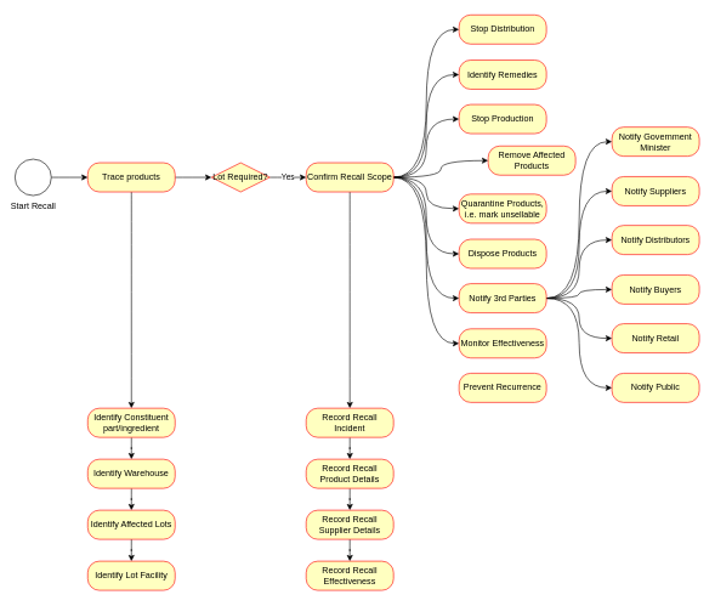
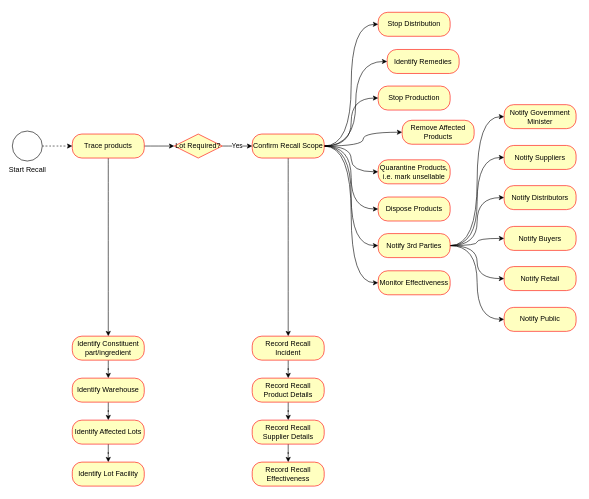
  <mxCell id="0" />
  <mxCell id="1" parent="0" />
  <mxCell id="2" value="Notify Government Minister" style="rounded=1;whiteSpace=wrap;html=1;arcSize=40;fontColor=#000000;fillColor=#ffffc0;strokeColor=#ff0000;" vertex="1" parent="1"><mxGeometry x="840" y="174" width="120" height="40" as="geometry" /></mxCell>
  <mxCell id="3" value="Notify Suppliers" style="rounded=1;whiteSpace=wrap;html=1;arcSize=40;fontColor=#000000;fillColor=#ffffc0;strokeColor=#ff0000;" vertex="1" parent="1"><mxGeometry x="840" y="242" width="120" height="40" as="geometry" /></mxCell>
  <mxCell id="4" value="Notify Distributors" style="rounded=1;whiteSpace=wrap;html=1;arcSize=40;fontColor=#000000;fillColor=#ffffc0;strokeColor=#ff0000;" vertex="1" parent="1"><mxGeometry x="840" y="309" width="120" height="40" as="geometry" /></mxCell>
  <mxCell id="5" value="Notify Buyers" style="rounded=1;whiteSpace=wrap;html=1;arcSize=40;fontColor=#000000;fillColor=#ffffc0;strokeColor=#ff0000;" vertex="1" parent="1"><mxGeometry x="840" y="377" width="120" height="40" as="geometry" /></mxCell>
  <mxCell id="6" value="&lt;div&gt;Notify Retail&lt;/div&gt;" style="rounded=1;whiteSpace=wrap;html=1;arcSize=40;fontColor=#000000;fillColor=#ffffc0;strokeColor=#ff0000;" vertex="1" parent="1"><mxGeometry x="840" y="444" width="120" height="40" as="geometry" /></mxCell>
  <mxCell id="7" style="edgeStyle=orthogonalEdgeStyle;rounded=0;orthogonalLoop=1;jettySize=auto;html=1;entryX=0;entryY=0.5;entryDx=0;entryDy=0;curved=1;" edge="1" parent="1" source="13" target="37"><mxGeometry relative="1" as="geometry" /></mxCell>
  <mxCell id="8" style="edgeStyle=orthogonalEdgeStyle;curved=1;rounded=0;orthogonalLoop=1;jettySize=auto;html=1;entryX=0;entryY=0.5;entryDx=0;entryDy=0;" edge="1" parent="1" source="13" target="6"><mxGeometry relative="1" as="geometry" /></mxCell>
  <mxCell id="9" style="edgeStyle=orthogonalEdgeStyle;curved=1;rounded=0;orthogonalLoop=1;jettySize=auto;html=1;entryX=0;entryY=0.5;entryDx=0;entryDy=0;" edge="1" parent="1" source="13" target="5"><mxGeometry relative="1" as="geometry" /></mxCell>
  <mxCell id="10" style="edgeStyle=orthogonalEdgeStyle;curved=1;rounded=0;orthogonalLoop=1;jettySize=auto;html=1;entryX=0;entryY=0.5;entryDx=0;entryDy=0;" edge="1" parent="1" source="13" target="4"><mxGeometry relative="1" as="geometry" /></mxCell>
  <mxCell id="11" style="edgeStyle=orthogonalEdgeStyle;curved=1;rounded=0;orthogonalLoop=1;jettySize=auto;html=1;entryX=0;entryY=0.5;entryDx=0;entryDy=0;" edge="1" parent="1" source="13" target="3"><mxGeometry relative="1" as="geometry" /></mxCell>
  <mxCell id="12" style="edgeStyle=orthogonalEdgeStyle;curved=1;rounded=0;orthogonalLoop=1;jettySize=auto;html=1;entryX=0;entryY=0.5;entryDx=0;entryDy=0;" edge="1" parent="1" source="13" target="2"><mxGeometry relative="1" as="geometry" /></mxCell>
  <mxCell id="13" value="Notify 3rd Parties" style="rounded=1;whiteSpace=wrap;html=1;arcSize=40;fontColor=#000000;fillColor=#ffffc0;strokeColor=#ff0000;" vertex="1" parent="1"><mxGeometry x="630" y="389" width="120" height="40" as="geometry" /></mxCell>
  <mxCell id="14" value="Stop Production" style="rounded=1;whiteSpace=wrap;html=1;arcSize=40;fontColor=#000000;fillColor=#ffffc0;strokeColor=#ff0000;" vertex="1" parent="1"><mxGeometry x="630" y="143" width="120" height="40" as="geometry" /></mxCell>
  <mxCell id="15" value="Dispose Products" style="rounded=1;whiteSpace=wrap;html=1;arcSize=40;fontColor=#000000;fillColor=#ffffc0;strokeColor=#ff0000;" vertex="1" parent="1"><mxGeometry x="630" y="328" width="120" height="40" as="geometry" /></mxCell>
- <mxCell id="16" value="Identify Remedies" style="rounded=1;whiteSpace=wrap;html=1;arcSize=40;fontColor=#000000;fillColor=#ffffc0;strokeColor=#ff0000;" vertex="1" parent="1"><mxGeometry x="630" y="82" width="120" height="40" as="geometry" /></mxCell>
+ <mxCell id="16" value="Identify Remedies" style="rounded=1;whiteSpace=wrap;html=1;arcSize=40;fontColor=#000000;fillColor=#ffffc0;strokeColor=#ff0000;" vertex="1" parent="1"><mxGeometry x="645" y="82" width="120" height="40" as="geometry" /></mxCell>
  <mxCell id="17" value="Stop Distribution" style="rounded=1;whiteSpace=wrap;html=1;arcSize=40;fontColor=#000000;fillColor=#ffffc0;strokeColor=#ff0000;" vertex="1" parent="1"><mxGeometry x="630" y="20" width="120" height="40" as="geometry" /></mxCell>
  <mxCell id="18" style="edgeStyle=orthogonalEdgeStyle;curved=1;rounded=0;orthogonalLoop=1;jettySize=auto;html=1;entryX=0;entryY=0.5;entryDx=0;entryDy=0;" edge="1" parent="1" source="27" target="17"><mxGeometry relative="1" as="geometry" /></mxCell>
  <mxCell id="19" style="edgeStyle=orthogonalEdgeStyle;curved=1;rounded=0;orthogonalLoop=1;jettySize=auto;html=1;entryX=0;entryY=0.5;entryDx=0;entryDy=0;" edge="1" parent="1" source="27" target="16"><mxGeometry relative="1" as="geometry" /></mxCell>
  <mxCell id="20" style="edgeStyle=orthogonalEdgeStyle;curved=1;rounded=0;orthogonalLoop=1;jettySize=auto;html=1;entryX=0;entryY=0.5;entryDx=0;entryDy=0;" edge="1" parent="1" source="27" target="15"><mxGeometry relative="1" as="geometry" /></mxCell>
  <mxCell id="21" style="edgeStyle=orthogonalEdgeStyle;curved=1;rounded=0;orthogonalLoop=1;jettySize=auto;html=1;entryX=0;entryY=0.5;entryDx=0;entryDy=0;" edge="1" parent="1" source="27" target="14"><mxGeometry relative="1" as="geometry" /></mxCell>
  <mxCell id="22" style="edgeStyle=orthogonalEdgeStyle;curved=1;rounded=0;orthogonalLoop=1;jettySize=auto;html=1;entryX=0;entryY=0.5;entryDx=0;entryDy=0;" edge="1" parent="1" source="27" target="13"><mxGeometry relative="1" as="geometry" /></mxCell>
  <mxCell id="23" style="edgeStyle=orthogonalEdgeStyle;curved=1;rounded=0;orthogonalLoop=1;jettySize=auto;html=1;entryX=0;entryY=0.5;entryDx=0;entryDy=0;" edge="1" parent="1" source="27" target="35"><mxGeometry relative="1" as="geometry" /></mxCell>
  <mxCell id="24" style="edgeStyle=orthogonalEdgeStyle;curved=1;rounded=0;orthogonalLoop=1;jettySize=auto;html=1;entryX=0.5;entryY=0;entryDx=0;entryDy=0;" edge="1" parent="1" source="27" target="46"><mxGeometry relative="1" as="geometry" /></mxCell>
  <mxCell id="25" style="edgeStyle=orthogonalEdgeStyle;curved=1;rounded=0;orthogonalLoop=1;jettySize=auto;html=1;entryX=0;entryY=0.5;entryDx=0;entryDy=0;" edge="1" parent="1" source="27" target="52"><mxGeometry relative="1" as="geometry" /></mxCell>
  <mxCell id="26" style="edgeStyle=orthogonalEdgeStyle;curved=1;rounded=0;orthogonalLoop=1;jettySize=auto;html=1;entryX=0;entryY=0.5;entryDx=0;entryDy=0;" edge="1" parent="1" source="27" target="53"><mxGeometry relative="1" as="geometry" /></mxCell>
  <mxCell id="27" value="Confirm Recall Scope" style="rounded=1;whiteSpace=wrap;html=1;arcSize=40;fontColor=#000000;fillColor=#ffffc0;strokeColor=#ff0000;" vertex="1" parent="1"><mxGeometry x="420" y="223" width="120" height="40" as="geometry" /></mxCell>
  <mxCell id="28" style="edgeStyle=orthogonalEdgeStyle;curved=1;rounded=0;orthogonalLoop=1;jettySize=auto;html=1;" edge="1" parent="1" source="30" target="34"><mxGeometry relative="1" as="geometry" /></mxCell>
  <mxCell id="29" style="edgeStyle=orthogonalEdgeStyle;curved=1;rounded=0;orthogonalLoop=1;jettySize=auto;html=1;" edge="1" parent="1" source="30" target="39"><mxGeometry relative="1" as="geometry" /></mxCell>
  <mxCell id="30" value="Trace products" style="rounded=1;whiteSpace=wrap;html=1;arcSize=40;fontColor=#000000;fillColor=#ffffc0;strokeColor=#ff0000;" vertex="1" parent="1"><mxGeometry x="120" y="223" width="120" height="40" as="geometry" /></mxCell>
- <mxCell id="31" style="edgeStyle=orthogonalEdgeStyle;curved=1;rounded=0;orthogonalLoop=1;jettySize=auto;html=1;entryX=0;entryY=0.5;entryDx=0;entryDy=0;" edge="1" parent="1" source="32" target="30"><mxGeometry relative="1" as="geometry" /></mxCell>
+ <mxCell id="31" style="edgeStyle=orthogonalEdgeStyle;curved=1;rounded=0;orthogonalLoop=1;jettySize=auto;html=1;entryX=0;entryY=0.5;entryDx=0;entryDy=0;dashed=1;" edge="1" parent="1" source="32" target="30"><mxGeometry relative="1" as="geometry" /></mxCell>
  <mxCell id="32" value="Start Recall" style="shape=mxgraph.bpmn.shape;html=1;verticalLabelPosition=bottom;labelBackgroundColor=#ffffff;verticalAlign=top;align=center;perimeter=ellipsePerimeter;outlineConnect=0;outline=standard;symbol=general;" vertex="1" parent="1"><mxGeometry x="20" y="218" width="50" height="50" as="geometry" /></mxCell>
  <mxCell id="33" value="Yes" style="edgeStyle=orthogonalEdgeStyle;curved=1;rounded=0;orthogonalLoop=1;jettySize=auto;html=1;" edge="1" parent="1" source="34" target="27"><mxGeometry relative="1" as="geometry" /></mxCell>
  <mxCell id="34" value="Lot Required?" style="rhombus;whiteSpace=wrap;html=1;fillColor=#ffffc0;strokeColor=#ff0000;" vertex="1" parent="1"><mxGeometry x="290" y="223" width="80" height="40" as="geometry" /></mxCell>
  <mxCell id="35" value="Monitor Effectiveness" style="rounded=1;whiteSpace=wrap;html=1;arcSize=40;fontColor=#000000;fillColor=#ffffc0;strokeColor=#ff0000;" vertex="1" parent="1"><mxGeometry x="630" y="451" width="120" height="40" as="geometry" /></mxCell>
- <mxCell id="36" value="Prevent Recurrence" style="rounded=1;whiteSpace=wrap;html=1;arcSize=40;fontColor=#000000;fillColor=#ffffc0;strokeColor=#ff0000;" vertex="1" parent="1"><mxGeometry x="630" y="512" width="120" height="40" as="geometry" /></mxCell>
  <mxCell id="37" value="&lt;div&gt;Notify Public&lt;/div&gt;" style="rounded=1;whiteSpace=wrap;html=1;arcSize=40;fontColor=#000000;fillColor=#ffffc0;strokeColor=#ff0000;" vertex="1" parent="1"><mxGeometry x="840" y="512" width="120" height="40" as="geometry" /></mxCell>
  <mxCell id="38" style="edgeStyle=orthogonalEdgeStyle;curved=1;rounded=0;orthogonalLoop=1;jettySize=auto;html=1;" edge="1" parent="1" source="39" target="41"><mxGeometry relative="1" as="geometry" /></mxCell>
  <mxCell id="39" value="Identify Constituent part/ingredient" style="rounded=1;whiteSpace=wrap;html=1;arcSize=40;fontColor=#000000;fillColor=#ffffc0;strokeColor=#ff0000;" vertex="1" parent="1"><mxGeometry x="120" y="560" width="120" height="40" as="geometry" /></mxCell>
  <mxCell id="40" style="edgeStyle=orthogonalEdgeStyle;curved=1;rounded=0;orthogonalLoop=1;jettySize=auto;html=1;entryX=0.5;entryY=0;entryDx=0;entryDy=0;" edge="1" parent="1" source="41" target="43"><mxGeometry relative="1" as="geometry" /></mxCell>
  <mxCell id="41" value="Identify Warehouse" style="rounded=1;whiteSpace=wrap;html=1;arcSize=40;fontColor=#000000;fillColor=#ffffc0;strokeColor=#ff0000;" vertex="1" parent="1"><mxGeometry x="120" y="630" width="120" height="40" as="geometry" /></mxCell>
  <mxCell id="42" style="edgeStyle=orthogonalEdgeStyle;curved=1;rounded=0;orthogonalLoop=1;jettySize=auto;html=1;entryX=0.5;entryY=0;entryDx=0;entryDy=0;" edge="1" parent="1" source="43" target="44"><mxGeometry relative="1" as="geometry" /></mxCell>
  <mxCell id="43" value="Identify Affected Lots" style="rounded=1;whiteSpace=wrap;html=1;arcSize=40;fontColor=#000000;fillColor=#ffffc0;strokeColor=#ff0000;" vertex="1" parent="1"><mxGeometry x="120" y="700" width="120" height="40" as="geometry" /></mxCell>
  <mxCell id="44" value="Identify Lot Facility" style="rounded=1;whiteSpace=wrap;html=1;arcSize=40;fontColor=#000000;fillColor=#ffffc0;strokeColor=#ff0000;" vertex="1" parent="1"><mxGeometry x="120" y="770" width="120" height="40" as="geometry" /></mxCell>
  <mxCell id="45" style="edgeStyle=orthogonalEdgeStyle;curved=1;rounded=0;orthogonalLoop=1;jettySize=auto;html=1;" edge="1" parent="1" source="46" target="48"><mxGeometry relative="1" as="geometry" /></mxCell>
  <mxCell id="46" value="Record Recall Incident" style="rounded=1;whiteSpace=wrap;html=1;arcSize=40;fontColor=#000000;fillColor=#ffffc0;strokeColor=#ff0000;" vertex="1" parent="1"><mxGeometry x="420" y="560" width="120" height="40" as="geometry" /></mxCell>
  <mxCell id="47" style="edgeStyle=orthogonalEdgeStyle;curved=1;rounded=0;orthogonalLoop=1;jettySize=auto;html=1;" edge="1" parent="1" source="48" target="50"><mxGeometry relative="1" as="geometry" /></mxCell>
  <mxCell id="48" value="Record Recall Product Details" style="rounded=1;whiteSpace=wrap;html=1;arcSize=40;fontColor=#000000;fillColor=#ffffc0;strokeColor=#ff0000;" vertex="1" parent="1"><mxGeometry x="420" y="630" width="120" height="40" as="geometry" /></mxCell>
  <mxCell id="49" style="edgeStyle=orthogonalEdgeStyle;curved=1;rounded=0;orthogonalLoop=1;jettySize=auto;html=1;" edge="1" parent="1" source="50" target="51"><mxGeometry relative="1" as="geometry" /></mxCell>
  <mxCell id="50" value="Record Recall Supplier Details" style="rounded=1;whiteSpace=wrap;html=1;arcSize=40;fontColor=#000000;fillColor=#ffffc0;strokeColor=#ff0000;" vertex="1" parent="1"><mxGeometry x="420" y="700" width="120" height="40" as="geometry" /></mxCell>
  <mxCell id="51" value="Record Recall Effectiveness" style="rounded=1;whiteSpace=wrap;html=1;arcSize=40;fontColor=#000000;fillColor=#ffffc0;strokeColor=#ff0000;" vertex="1" parent="1"><mxGeometry x="420" y="770" width="120" height="40" as="geometry" /></mxCell>
  <mxCell id="52" value="Remove Affected Products" style="rounded=1;whiteSpace=wrap;html=1;arcSize=40;fontColor=#000000;fillColor=#ffffc0;strokeColor=#ff0000;" vertex="1" parent="1"><mxGeometry x="670" y="200" width="120" height="40" as="geometry" /></mxCell>
  <mxCell id="53" value="Quarantine Products, i.e. mark unsellable" style="rounded=1;whiteSpace=wrap;html=1;arcSize=40;fontColor=#000000;fillColor=#ffffc0;strokeColor=#ff0000;" vertex="1" parent="1"><mxGeometry x="630" y="266" width="120" height="40" as="geometry" /></mxCell>
